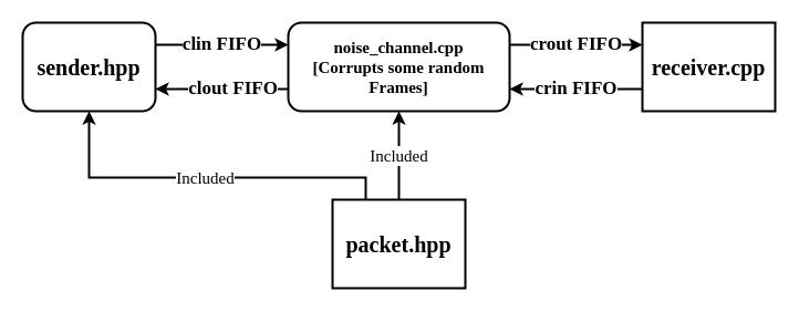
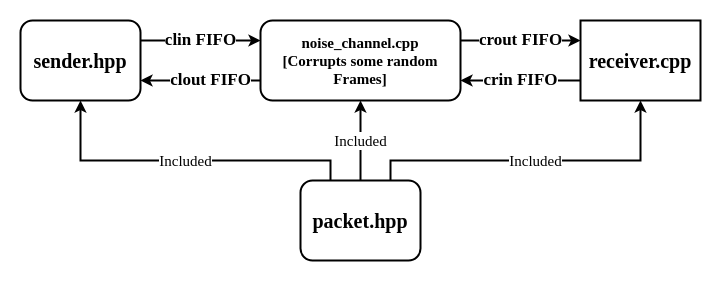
  <mxCell id="0" />
  <mxCell id="1" parent="0" />
  <mxCell id="2" value="clin FIFO" style="edgeStyle=orthogonalEdgeStyle;rounded=0;orthogonalLoop=1;jettySize=auto;html=1;exitX=1;exitY=0.25;exitDx=0;exitDy=0;entryX=0;entryY=0.25;entryDx=0;entryDy=0;fontFamily=Times New Roman;fontSize=17;strokeWidth=2;fontStyle=1" edge="1" parent="1" source="3" target="10"><mxGeometry relative="1" as="geometry" /></mxCell>
  <mxCell id="3" value="sender.hpp" style="rounded=1;whiteSpace=wrap;html=1;fontFamily=Times New Roman;fontSize=20;strokeWidth=2;fontStyle=1" vertex="1" parent="1"><mxGeometry x="20" y="20" width="120" height="80" as="geometry" /></mxCell>
  <mxCell id="4" value="Included" style="edgeStyle=orthogonalEdgeStyle;rounded=0;orthogonalLoop=1;jettySize=auto;html=1;exitX=0.5;exitY=0;exitDx=0;exitDy=0;entryX=0.5;entryY=1;entryDx=0;entryDy=0;fontFamily=Times New Roman;fontSize=15;strokeWidth=2;" edge="1" parent="1" source="7" target="10"><mxGeometry relative="1" as="geometry" /></mxCell>
+ <mxCell id="5" value="Included" style="edgeStyle=orthogonalEdgeStyle;rounded=0;orthogonalLoop=1;jettySize=auto;html=1;exitX=0.75;exitY=0;exitDx=0;exitDy=0;entryX=0.5;entryY=1;entryDx=0;entryDy=0;fontFamily=Times New Roman;fontSize=15;strokeWidth=2;" edge="1" parent="1" source="7" target="12"><mxGeometry relative="1" as="geometry"><Array as="points"><mxPoint x="390" y="160" /><mxPoint x="640" y="160" /></Array></mxGeometry></mxCell>
  <mxCell id="6" value="Included" style="edgeStyle=orthogonalEdgeStyle;rounded=0;orthogonalLoop=1;jettySize=auto;html=1;exitX=0.25;exitY=0;exitDx=0;exitDy=0;entryX=0.5;entryY=1;entryDx=0;entryDy=0;fontFamily=Times New Roman;fontSize=15;strokeWidth=2;" edge="1" parent="1" source="7" target="3"><mxGeometry relative="1" as="geometry"><Array as="points"><mxPoint x="330" y="160" /><mxPoint x="80" y="160" /></Array></mxGeometry></mxCell>
- <mxCell id="7" value="packet.hpp" style="whiteSpace=wrap;html=1;fontFamily=Times New Roman;fontSize=20;strokeWidth=2;fontStyle=1;rounded=0;" vertex="1" parent="1"><mxGeometry x="300" y="180" width="120" height="80" as="geometry" /></mxCell>
+ <mxCell id="7" value="packet.hpp" style="rounded=1;whiteSpace=wrap;html=1;fontFamily=Times New Roman;fontSize=20;strokeWidth=2;fontStyle=1" vertex="1" parent="1"><mxGeometry x="300" y="180" width="120" height="80" as="geometry" /></mxCell>
  <mxCell id="8" value="clout FIFO" style="edgeStyle=orthogonalEdgeStyle;rounded=0;orthogonalLoop=1;jettySize=auto;html=1;exitX=0;exitY=0.75;exitDx=0;exitDy=0;entryX=1;entryY=0.75;entryDx=0;entryDy=0;fontFamily=Times New Roman;fontSize=17;strokeWidth=2;fontStyle=1" edge="1" parent="1" source="10" target="3"><mxGeometry x="-0.167" relative="1" as="geometry"><mxPoint as="offset" /></mxGeometry></mxCell>
  <mxCell id="9" value="crout FIFO" style="edgeStyle=orthogonalEdgeStyle;rounded=0;orthogonalLoop=1;jettySize=auto;html=1;exitX=1;exitY=0.25;exitDx=0;exitDy=0;fontFamily=Times New Roman;fontSize=17;strokeWidth=2;entryX=0;entryY=0.25;entryDx=0;entryDy=0;fontStyle=1" edge="1" parent="1" source="10" target="12"><mxGeometry relative="1" as="geometry"><mxPoint x="530" y="20" as="targetPoint" /></mxGeometry></mxCell>
  <mxCell id="10" value="noise_channel.cpp&lt;br style=&quot;font-size: 15px;&quot;&gt;[Corrupts some random Frames]" style="rounded=1;whiteSpace=wrap;html=1;fontFamily=Times New Roman;fontSize=15;strokeWidth=2;fontStyle=1" vertex="1" parent="1"><mxGeometry x="260" y="20" width="200" height="80" as="geometry" /></mxCell>
  <mxCell id="11" value="crin FIFO" style="edgeStyle=orthogonalEdgeStyle;rounded=0;orthogonalLoop=1;jettySize=auto;html=1;exitX=0;exitY=0.75;exitDx=0;exitDy=0;entryX=1;entryY=0.75;entryDx=0;entryDy=0;fontFamily=Times New Roman;fontSize=17;strokeWidth=2;fontStyle=1" edge="1" parent="1" source="12" target="10"><mxGeometry relative="1" as="geometry" /></mxCell>
  <mxCell id="12" value="receiver.cpp" style="whiteSpace=wrap;html=1;fontFamily=Times New Roman;fontSize=20;strokeWidth=2;fontStyle=1;rounded=0;" vertex="1" parent="1"><mxGeometry x="580" y="20" width="120" height="80" as="geometry" /></mxCell>
